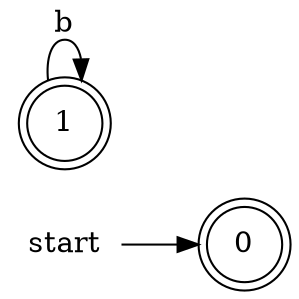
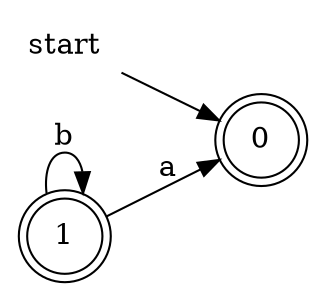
  digraph {
    rankdir=LR
    node [shape=doublecircle]
    start [shape=plaintext]
    0
    1
    start -> 0
+   1 -> 0 [label=a]
    1 -> 1 [label=b]
  }
